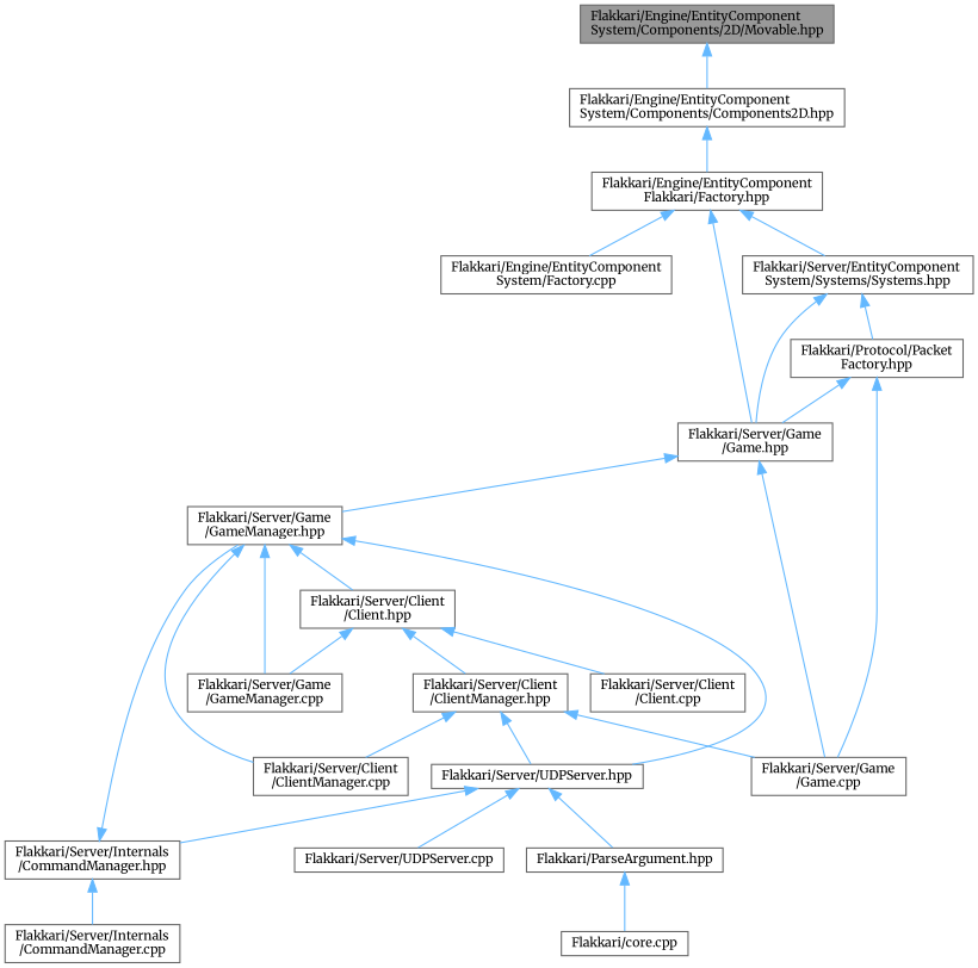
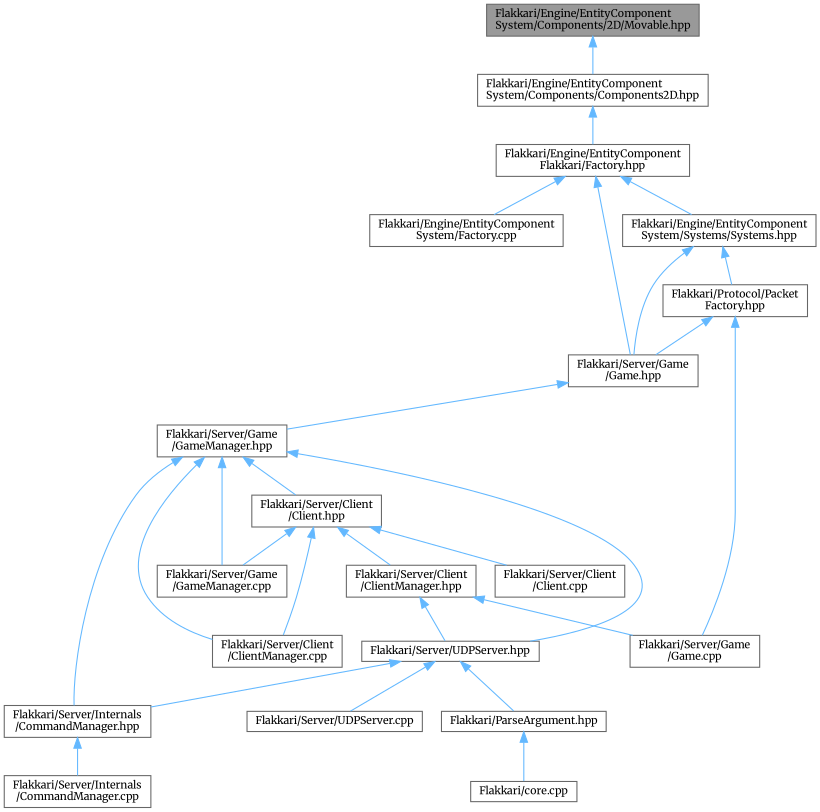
  digraph {
    fontname=Merriweather
    node [color=grey40 fillcolor=white fontname=Merriweather fontsize=10 shape=box style=filled]
    edge [color=steelblue1 dir=back fontname=Merriweather fontsize=10 labelfontname=Helvetica labelfontsize=10 style=solid]
    n1 [color=gray40 fillcolor=grey60 fontcolor=black height=0.2 label="Flakkari/Engine/EntityComponent\lSystem/Components/2D/Movable.hpp" width=0.4]
    n2 [height=0.2 label="Flakkari/Engine/EntityComponent\lSystem/Components/Components2D.hpp" width=0.4]
    n3 [height=0.2 label="Flakkari/Engine/EntityComponent\lFlakkari/Factory.hpp" width=0.4]
    n4 [height=0.2 label="Flakkari/Engine/EntityComponent\lSystem/Factory.cpp" width=0.4]
-   n5 [height=0.2 label="Flakkari/Server/EntityComponent\lSystem/Systems/Systems.hpp" width=0.4]
+   n5 [height=0.2 label="Flakkari/Engine/EntityComponent\lSystem/Systems/Systems.hpp" width=0.4]
    n6 [height=0.2 label="Flakkari/Server/Game\l/Game.hpp" width=0.4]
    n7 [height=0.2 label="Flakkari/Protocol/Packet\lFactory.hpp" width=0.4]
    n8 [height=0.2 label="Flakkari/Server/Game\l/Game.cpp" width=0.4]
    n9 [height=0.2 label="Flakkari/Server/Game\l/GameManager.hpp" width=0.4]
    n10 [height=0.2 label="Flakkari/Server/Client\l/Client.hpp" width=0.4]
    n11 [height=0.2 label="Flakkari/Server/Client\l/ClientManager.cpp" width=0.4]
    n12 [height=0.2 label="Flakkari/Server/UDPServer.hpp" width=0.4]
    n13 [height=0.2 label="Flakkari/Server/Game\l/GameManager.cpp" width=0.4]
    n14 [height=0.2 label="Flakkari/Server/Internals\l/CommandManager.hpp" width=0.4]
    n15 [height=0.2 label="Flakkari/Server/Client\l/Client.cpp" width=0.4]
    n16 [height=0.2 label="Flakkari/Server/Client\l/ClientManager.hpp" width=0.4]
    n17 [height=0.2 label="Flakkari/ParseArgument.hpp" width=0.4]
    n18 [height=0.2 label="Flakkari/Server/UDPServer.cpp" width=0.4]
    n19 [height=0.2 label="Flakkari/Server/Internals\l/CommandManager.cpp" width=0.4]
    n20 [height=0.2 label="Flakkari/core.cpp" width=0.4]
    n1 -> n2
    n2 -> n3
    n3 -> n4
    n3 -> n5
    n3 -> n6
    n5 -> n6
    n5 -> n7
-   n6 -> n8
    n6 -> n9
    n7 -> n6
    n7 -> n8
    n9 -> n10
    n9 -> n11
    n9 -> n12
    n9 -> n13
-   n14 -> n9
+   n9 -> n14
    n10 -> n13
    n10 -> n15
    n10 -> n16
    n12 -> n14
    n12 -> n17
    n12 -> n18
    n14 -> n19
    n16 -> n8
-   n16 -> n11
+   n10 -> n11
    n16 -> n12
    n17 -> n20
  }
